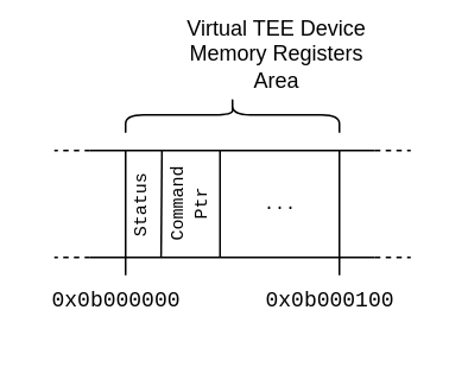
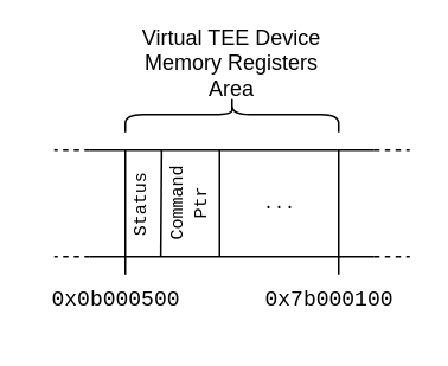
  <mxCell id="0" />
  <mxCell id="1" parent="0" />
  <mxCell id="2" value="" style="group;fontSize=10;" vertex="1" connectable="0" parent="1"><mxGeometry x="70" y="84" width="120" height="60" as="geometry" /></mxCell>
  <mxCell id="3" value="" style="rounded=0;whiteSpace=wrap;html=1;spacingBottom=0;spacingTop=-16;" vertex="1" parent="2"><mxGeometry width="120" height="60" as="geometry" /></mxCell>
  <mxCell id="4" value="" style="endArrow=none;html=1;rounded=0;fontFamily=Courier New;fontSize=10;fontColor=#000000;exitX=0.166;exitY=1.004;exitDx=0;exitDy=0;exitPerimeter=0;entryX=0.17;entryY=-0.005;entryDx=0;entryDy=0;entryPerimeter=0;" edge="1" parent="2" source="3" target="3"><mxGeometry width="50" height="50" relative="1" as="geometry"><mxPoint y="50" as="sourcePoint" /><mxPoint x="50" as="targetPoint" /></mxGeometry></mxCell>
  <mxCell id="5" value="" style="endArrow=none;html=1;rounded=0;fontFamily=Courier New;fontSize=10;fontColor=#000000;exitX=0.166;exitY=1.004;exitDx=0;exitDy=0;exitPerimeter=0;entryX=0.17;entryY=-0.005;entryDx=0;entryDy=0;entryPerimeter=0;" edge="1" parent="2"><mxGeometry width="50" height="50" relative="1" as="geometry"><mxPoint x="53" y="60" as="sourcePoint" /><mxPoint x="53" as="targetPoint" /></mxGeometry></mxCell>
  <mxCell id="6" value="..." style="text;html=1;strokeColor=none;fillColor=none;align=center;verticalAlign=middle;whiteSpace=wrap;rounded=0;fontSize=10;fontFamily=Courier New;fontColor=#000000;" vertex="1" parent="2"><mxGeometry x="54" width="66" height="60" as="geometry" /></mxCell>
  <mxCell id="7" value="" style="shape=curlyBracket;whiteSpace=wrap;html=1;rounded=1;labelPosition=left;verticalLabelPosition=middle;align=right;verticalAlign=middle;labelBackgroundColor=#ffffff;fontColor=#000000;direction=south;" vertex="1" parent="1"><mxGeometry x="70" y="54" width="120" height="20" as="geometry" /></mxCell>
- <mxCell id="8" value="&lt;div&gt;Virtual TEE Device&lt;/div&gt;&lt;div&gt;Memory Registers Area&lt;/div&gt;" style="text;html=1;strokeColor=none;fillColor=none;align=center;verticalAlign=middle;whiteSpace=wrap;rounded=0;fontColor=#000000;" vertex="1" parent="1"><mxGeometry x="95" y="15" width="120" height="30" as="geometry" /></mxCell>
+ <mxCell id="8" value="&lt;div&gt;Virtual TEE Device&lt;/div&gt;&lt;div&gt;Memory Registers Area&lt;/div&gt;" style="text;html=1;strokeColor=none;fillColor=none;align=center;verticalAlign=middle;whiteSpace=wrap;rounded=0;fontColor=#000000;" vertex="1" parent="1"><mxGeometry x="70" y="20" width="120" height="30" as="geometry" /></mxCell>
  <mxCell id="9" value="" style="endArrow=none;html=1;rounded=0;fontColor=#000000;exitX=1;exitY=0;exitDx=0;exitDy=0;" edge="1" parent="1" source="3"><mxGeometry width="50" height="50" relative="1" as="geometry"><mxPoint x="230" y="174" as="sourcePoint" /><mxPoint x="210" y="84" as="targetPoint" /></mxGeometry></mxCell>
  <mxCell id="10" value="" style="endArrow=none;html=1;rounded=0;fontColor=#000000;exitX=1;exitY=1;exitDx=0;exitDy=0;" edge="1" parent="1" source="3"><mxGeometry width="50" height="50" relative="1" as="geometry"><mxPoint x="200" y="94" as="sourcePoint" /><mxPoint x="210" y="144" as="targetPoint" /></mxGeometry></mxCell>
  <mxCell id="11" value="" style="endArrow=none;html=1;rounded=0;fontColor=#000000;exitX=0;exitY=0;exitDx=0;exitDy=0;" edge="1" parent="1" source="3"><mxGeometry width="50" height="50" relative="1" as="geometry"><mxPoint x="200" y="154" as="sourcePoint" /><mxPoint x="50" y="84" as="targetPoint" /></mxGeometry></mxCell>
  <mxCell id="12" value="" style="endArrow=none;html=1;rounded=0;fontColor=#000000;exitX=0;exitY=1;exitDx=0;exitDy=0;" edge="1" parent="1" source="3"><mxGeometry width="50" height="50" relative="1" as="geometry"><mxPoint x="80" y="94" as="sourcePoint" /><mxPoint x="50" y="144" as="targetPoint" /></mxGeometry></mxCell>
  <mxCell id="13" value="" style="endArrow=none;dashed=1;html=1;rounded=0;fontColor=#000000;" edge="1" parent="1"><mxGeometry width="50" height="50" relative="1" as="geometry"><mxPoint x="210" y="84" as="sourcePoint" /><mxPoint x="230" y="84" as="targetPoint" /></mxGeometry></mxCell>
  <mxCell id="14" value="" style="endArrow=none;dashed=1;html=1;rounded=0;fontColor=#000000;" edge="1" parent="1"><mxGeometry width="50" height="50" relative="1" as="geometry"><mxPoint x="210" y="144" as="sourcePoint" /><mxPoint x="230" y="144" as="targetPoint" /></mxGeometry></mxCell>
  <mxCell id="15" value="" style="endArrow=none;dashed=1;html=1;rounded=0;fontColor=#000000;" edge="1" parent="1"><mxGeometry width="50" height="50" relative="1" as="geometry"><mxPoint x="50" y="84" as="sourcePoint" /><mxPoint x="30" y="84" as="targetPoint" /></mxGeometry></mxCell>
  <mxCell id="16" value="" style="endArrow=none;dashed=1;html=1;rounded=0;fontColor=#000000;" edge="1" parent="1"><mxGeometry width="50" height="50" relative="1" as="geometry"><mxPoint x="50" y="144" as="sourcePoint" /><mxPoint x="30" y="144" as="targetPoint" /></mxGeometry></mxCell>
- <mxCell id="17" value="&lt;font face=&quot;Courier New&quot;&gt;0x0b000000&lt;/font&gt;" style="text;html=1;strokeColor=none;fillColor=none;align=center;verticalAlign=middle;whiteSpace=wrap;rounded=0;fontColor=#000000;fontFamily=Courier New;" vertex="1" parent="1"><mxGeometry x="20" y="154" width="90" height="30" as="geometry" /></mxCell>
- <mxCell id="18" value="&lt;font&gt;0x0b000100&lt;/font&gt;" style="text;html=1;strokeColor=none;fillColor=none;align=center;verticalAlign=middle;whiteSpace=wrap;rounded=0;fontColor=#000000;fontFamily=Courier New;" vertex="1" parent="1"><mxGeometry x="140" y="154" width="90" height="30" as="geometry" /></mxCell>
+ <mxCell id="17" value="&lt;font face=&quot;Courier New&quot;&gt;0x0b000500&lt;/font&gt;" style="text;html=1;strokeColor=none;fillColor=none;align=center;verticalAlign=middle;whiteSpace=wrap;rounded=0;fontColor=#000000;fontFamily=Courier New;" vertex="1" parent="1"><mxGeometry x="20" y="154" width="90" height="30" as="geometry" /></mxCell>
+ <mxCell id="18" value="&lt;font&gt;0x7b000100&lt;/font&gt;" style="text;html=1;strokeColor=none;fillColor=none;align=center;verticalAlign=middle;whiteSpace=wrap;rounded=0;fontColor=#000000;fontFamily=Courier New;" vertex="1" parent="1"><mxGeometry x="140" y="154" width="90" height="30" as="geometry" /></mxCell>
  <mxCell id="19" value="" style="endArrow=none;html=1;rounded=0;fontColor=#000000;exitX=0;exitY=1;exitDx=0;exitDy=0;" edge="1" parent="1" source="3"><mxGeometry width="50" height="50" relative="1" as="geometry"><mxPoint x="210" y="174" as="sourcePoint" /><mxPoint x="70" y="154" as="targetPoint" /></mxGeometry></mxCell>
  <mxCell id="20" value="" style="endArrow=none;html=1;rounded=0;fontColor=#000000;exitX=1;exitY=1;exitDx=0;exitDy=0;" edge="1" parent="1" source="3"><mxGeometry width="50" height="50" relative="1" as="geometry"><mxPoint x="80" y="154" as="sourcePoint" /><mxPoint x="190" y="154" as="targetPoint" /></mxGeometry></mxCell>
  <mxCell id="21" value="&lt;font face=&quot;Courier New&quot;&gt;Command Ptr&lt;/font&gt;" style="text;html=1;strokeColor=none;fillColor=none;align=center;verticalAlign=middle;whiteSpace=wrap;rounded=0;fontColor=#000000;rotation=-90;fontFamily=Droid Sans Mono&quot;, &quot;monospace&quot;, monospace;fontSize=10;" vertex="1" parent="1"><mxGeometry x="76" y="99.06" width="60" height="30" as="geometry" /></mxCell>
  <mxCell id="22" value="&lt;div style=&quot;font-size: 10px;&quot;&gt;&lt;font face=&quot;Courier New&quot;&gt;Status&lt;/font&gt;&lt;/div&gt;" style="text;html=1;strokeColor=none;fillColor=none;align=center;verticalAlign=middle;whiteSpace=wrap;rounded=0;fontColor=#000000;rotation=-90;fontFamily=Droid Sans Mono&quot;, &quot;monospace&quot;, monospace;fontSize=10;" vertex="1" parent="1"><mxGeometry x="57" y="109.44" width="43.75" height="11.13" as="geometry" /></mxCell>
